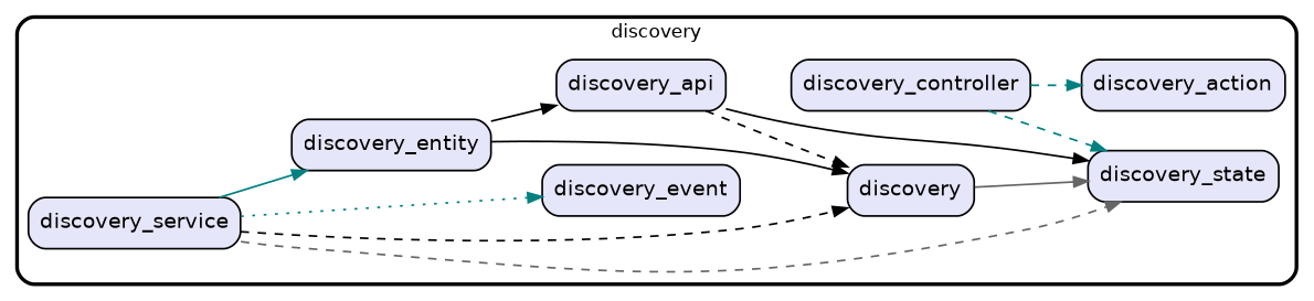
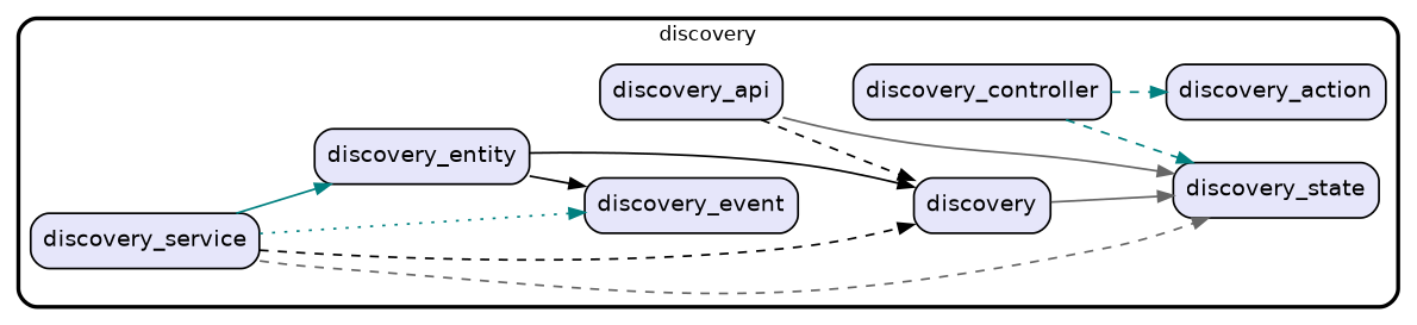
  digraph {
    fontname="DejaVu Sans"
    fontsize=13
    penwidth=2.6
    rankdir=LR
    style=rounded
    node [fillcolor=Lavender fontname="DejaVu Sans" fontsize=15 penwidth=1.3 shape=rect style="filled,rounded"]
    edge [color=teal fontname="DejaVu Sans" penwidth=1.3 style=dashed]
    n1 [label=discovery_controller]
    n2 [label=discovery_state]
    n3 [label=discovery_api]
    n4 [label=discovery_event]
    n5 [label=discovery_service]
    n6 [label=discovery]
    n7 [label=discovery_entity]
    n8 [label=discovery_action]
    subgraph cluster_1 {
      label=discovery
      n1
      n2
      n3
      n4
      n5
      n6
      n7
      n8
    }
    n1 -> n2
    n1 -> n8
-   n3 -> n2 [color=black style=solid]
+   n3 -> n2 [color=gray40 style=solid]
    n3 -> n6 [color=black]
    n5 -> n2 [color=gray40]
    n5 -> n4 [style=dotted]
    n5 -> n6 [color=black]
    n5 -> n7 [style=solid]
    n6 -> n2 [color=gray40 style=solid]
-   n7 -> n3 [color=black style=solid]
+   n7 -> n4 [color=black style=solid]
    n7 -> n6 [color=black style=solid]
  }
